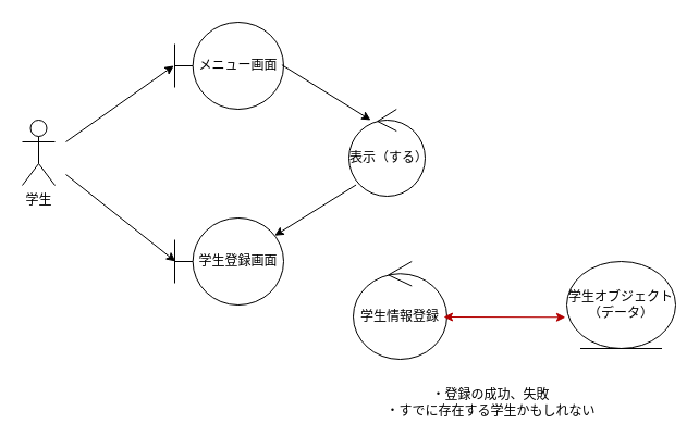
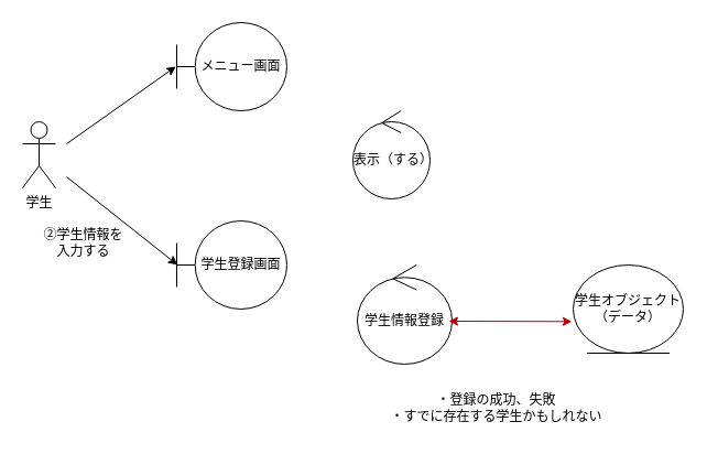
  <mxCell id="0" />
  <mxCell id="1" parent="0" />
  <mxCell id="2" value="学生" style="shape=umlActor;verticalLabelPosition=bottom;verticalAlign=top;html=1;outlineConnect=0;" parent="1" vertex="1"><mxGeometry x="20" y="110" width="30" height="60" as="geometry" /></mxCell>
  <mxCell id="3" value="メニュー画面" style="shape=umlBoundary;whiteSpace=wrap;html=1;" vertex="1" parent="1"><mxGeometry x="160" y="20" width="100" height="80" as="geometry" /></mxCell>
  <mxCell id="4" value="表示（する）" style="ellipse;shape=umlControl;whiteSpace=wrap;html=1;" vertex="1" parent="1"><mxGeometry x="320" y="100" width="70" height="80" as="geometry" /></mxCell>
  <mxCell id="5" value="学生登録画面" style="shape=umlBoundary;whiteSpace=wrap;html=1;" vertex="1" parent="1"><mxGeometry x="160" y="200" width="100" height="80" as="geometry" /></mxCell>
  <mxCell id="6" value="" style="endArrow=classic;html=1;rounded=0;entryX=-0.008;entryY=0.499;entryDx=0;entryDy=0;entryPerimeter=0;" edge="1" parent="1" target="3"><mxGeometry width="50" height="50" relative="1" as="geometry"><mxPoint x="60" y="130" as="sourcePoint" /><mxPoint x="210" y="180" as="targetPoint" /></mxGeometry></mxCell>
- <mxCell id="7" value="" style="endArrow=classic;html=1;rounded=0;entryX=0.286;entryY=0.125;entryDx=0;entryDy=0;entryPerimeter=0;exitX=0.984;exitY=0.49;exitDx=0;exitDy=0;exitPerimeter=0;" edge="1" parent="1" source="3" target="4"><mxGeometry width="50" height="50" relative="1" as="geometry"><mxPoint x="80" y="170" as="sourcePoint" /><mxPoint x="179" y="100" as="targetPoint" /></mxGeometry></mxCell>
- <mxCell id="8" value="" style="endArrow=classic;html=1;rounded=0;entryX=0.918;entryY=0.203;entryDx=0;entryDy=0;entryPerimeter=0;exitX=0.094;exitY=0.869;exitDx=0;exitDy=0;exitPerimeter=0;" edge="1" parent="1" source="4" target="5"><mxGeometry width="50" height="50" relative="1" as="geometry"><mxPoint x="200" y="160" as="sourcePoint" /><mxPoint x="299" y="90" as="targetPoint" /></mxGeometry></mxCell>
  <mxCell id="9" value="" style="endArrow=classic;html=1;rounded=0;entryX=0.007;entryY=0.499;entryDx=0;entryDy=0;entryPerimeter=0;" edge="1" parent="1" target="5"><mxGeometry width="50" height="50" relative="1" as="geometry"><mxPoint x="60" y="160" as="sourcePoint" /><mxPoint x="259" y="120" as="targetPoint" /></mxGeometry></mxCell>
  <mxCell id="10" value="学生情報登録" style="ellipse;shape=umlControl;whiteSpace=wrap;html=1;" vertex="1" parent="1"><mxGeometry x="324" y="240" width="86" height="90" as="geometry" /></mxCell>
  <mxCell id="11" value="学生オブジェクト（データ）" style="ellipse;shape=umlEntity;whiteSpace=wrap;html=1;" vertex="1" parent="1"><mxGeometry x="520" y="240" width="100" height="80" as="geometry" /></mxCell>
  <mxCell id="12" value="" style="endArrow=classic;startArrow=classic;html=1;rounded=0;entryX=-0.011;entryY=0.641;entryDx=0;entryDy=0;entryPerimeter=0;fillColor=#e51400;strokeColor=#B20000;" edge="1" parent="1" target="11"><mxGeometry width="50" height="50" relative="1" as="geometry"><mxPoint x="407" y="291" as="sourcePoint" /><mxPoint x="440" y="170" as="targetPoint" /></mxGeometry></mxCell>
  <mxCell id="13" value="・登録の成功、失敗&lt;div&gt;・すでに存在する学生かもしれない&lt;/div&gt;" style="text;html=1;align=center;verticalAlign=middle;resizable=0;points=[];autosize=1;strokeColor=none;fillColor=none;" vertex="1" parent="1"><mxGeometry x="340" y="350" width="220" height="40" as="geometry" /></mxCell>
+ <mxCell id="14" value="②学生情報を&lt;div&gt;入力する&lt;/div&gt;" style="text;html=1;align=center;verticalAlign=middle;resizable=0;points=[];autosize=1;strokeColor=none;fillColor=none;" vertex="1" parent="1"><mxGeometry x="25" y="200" width="100" height="40" as="geometry" /></mxCell>
